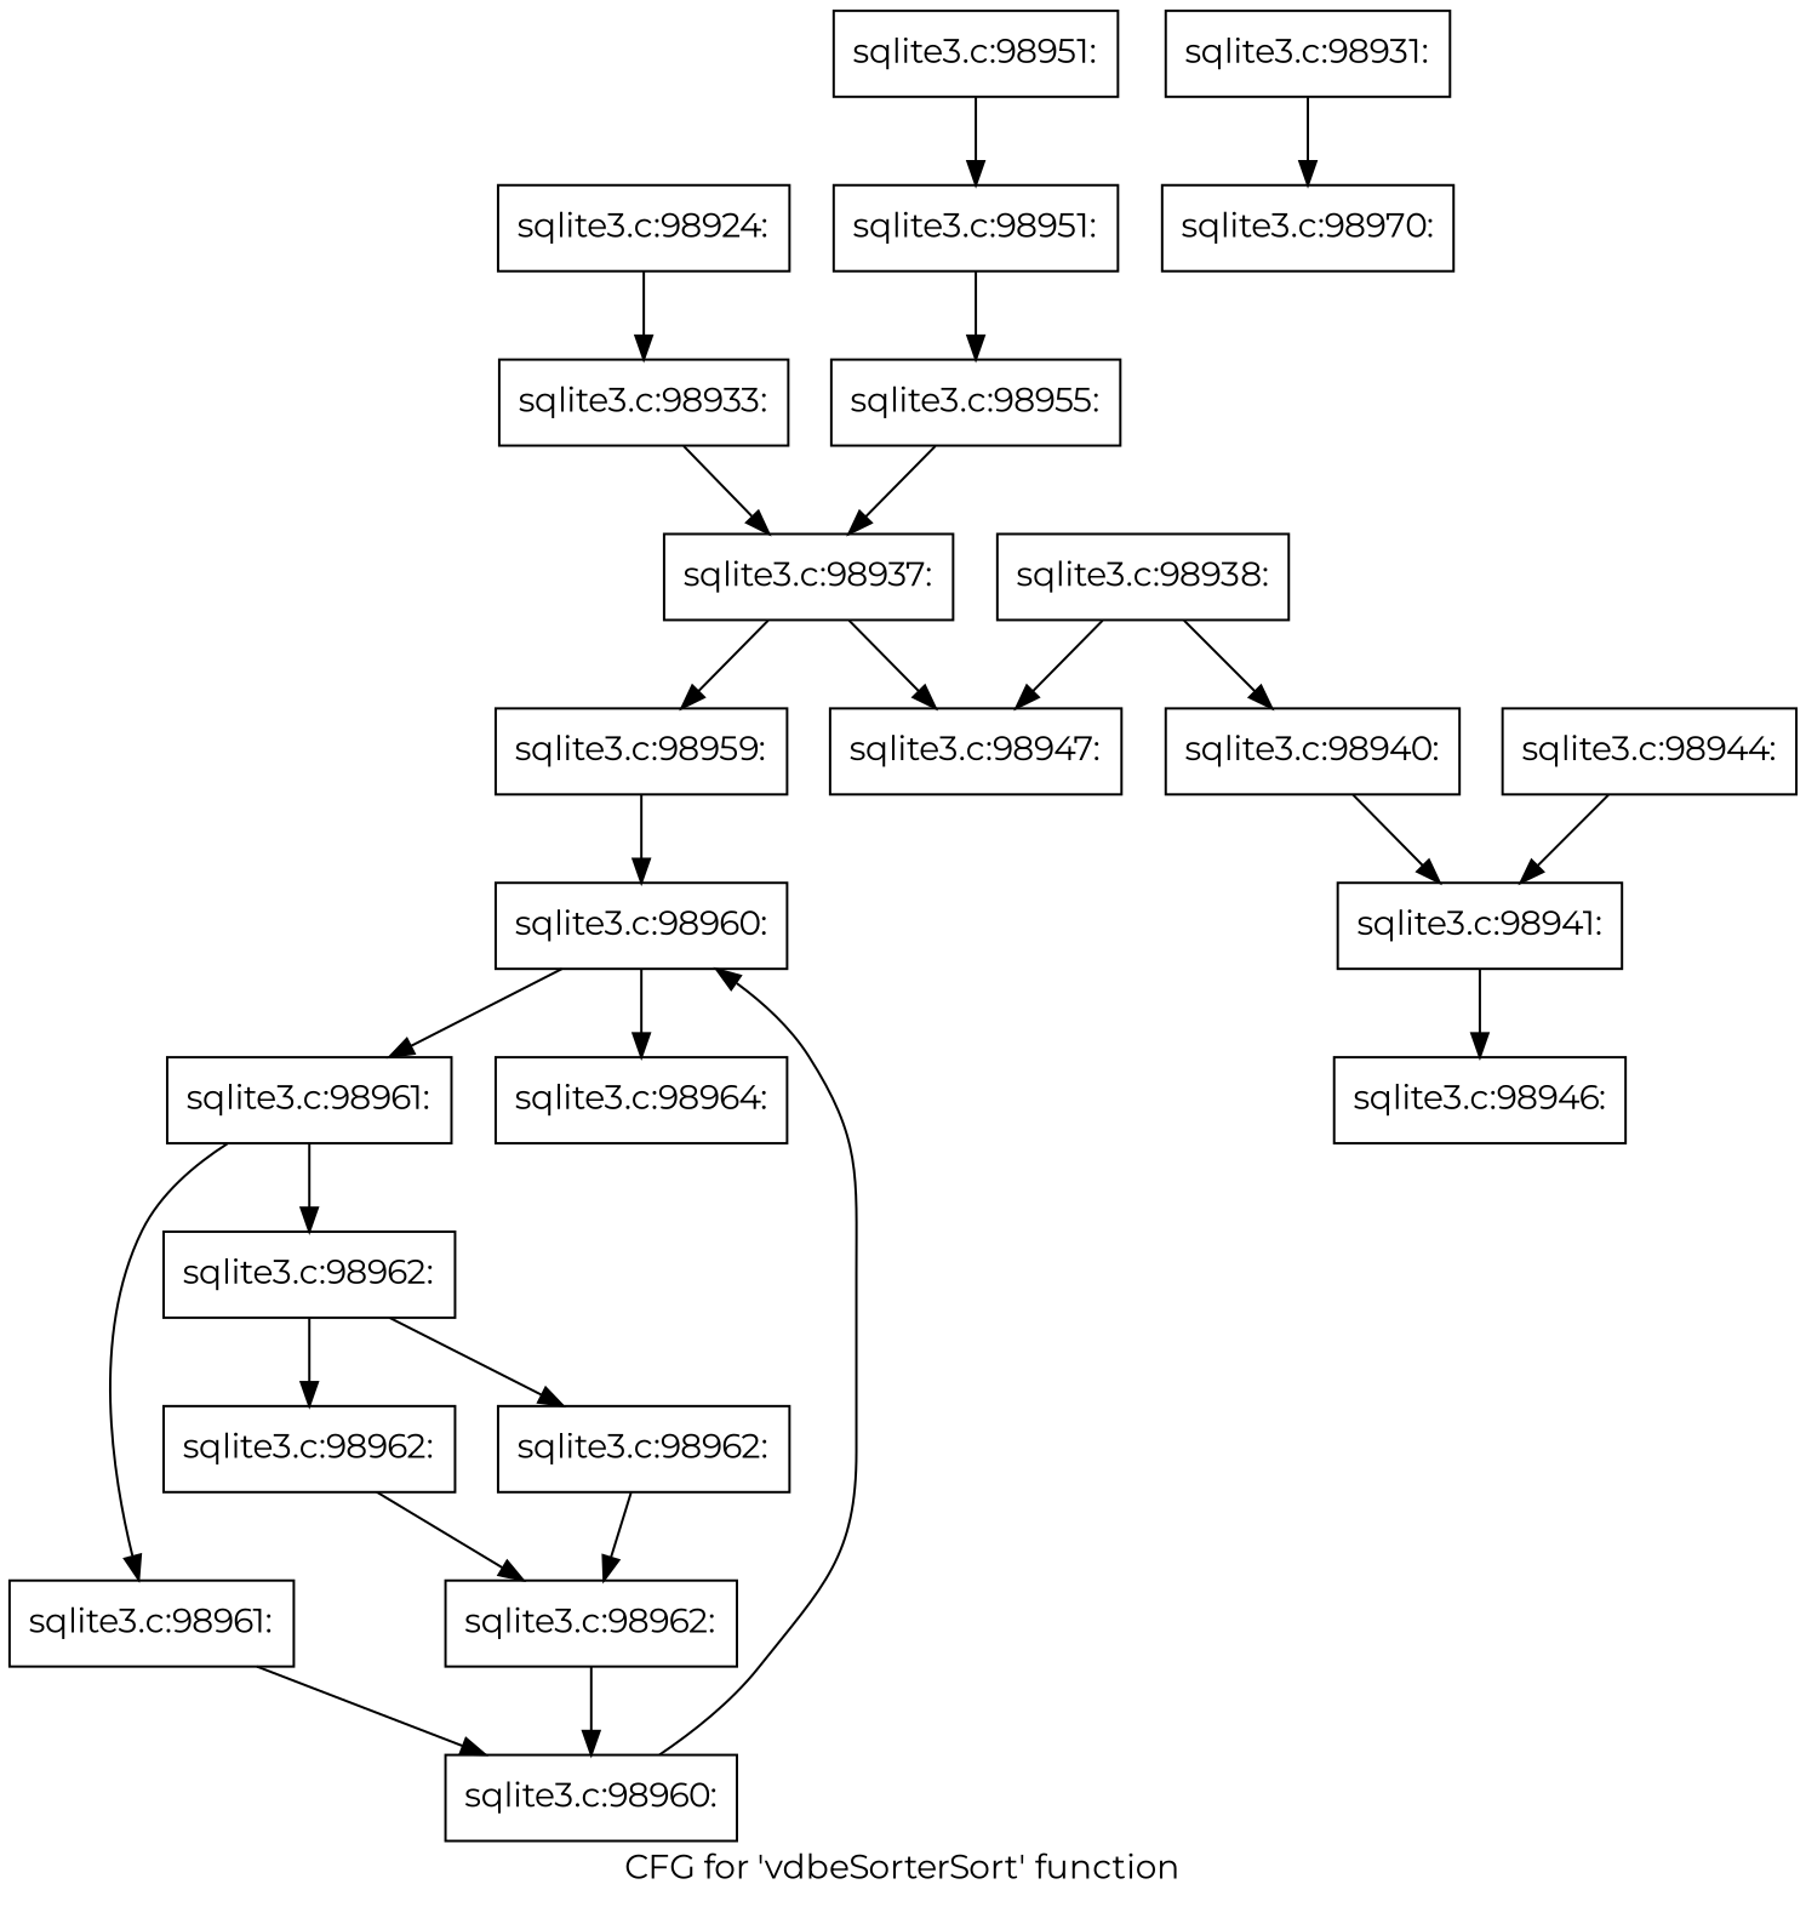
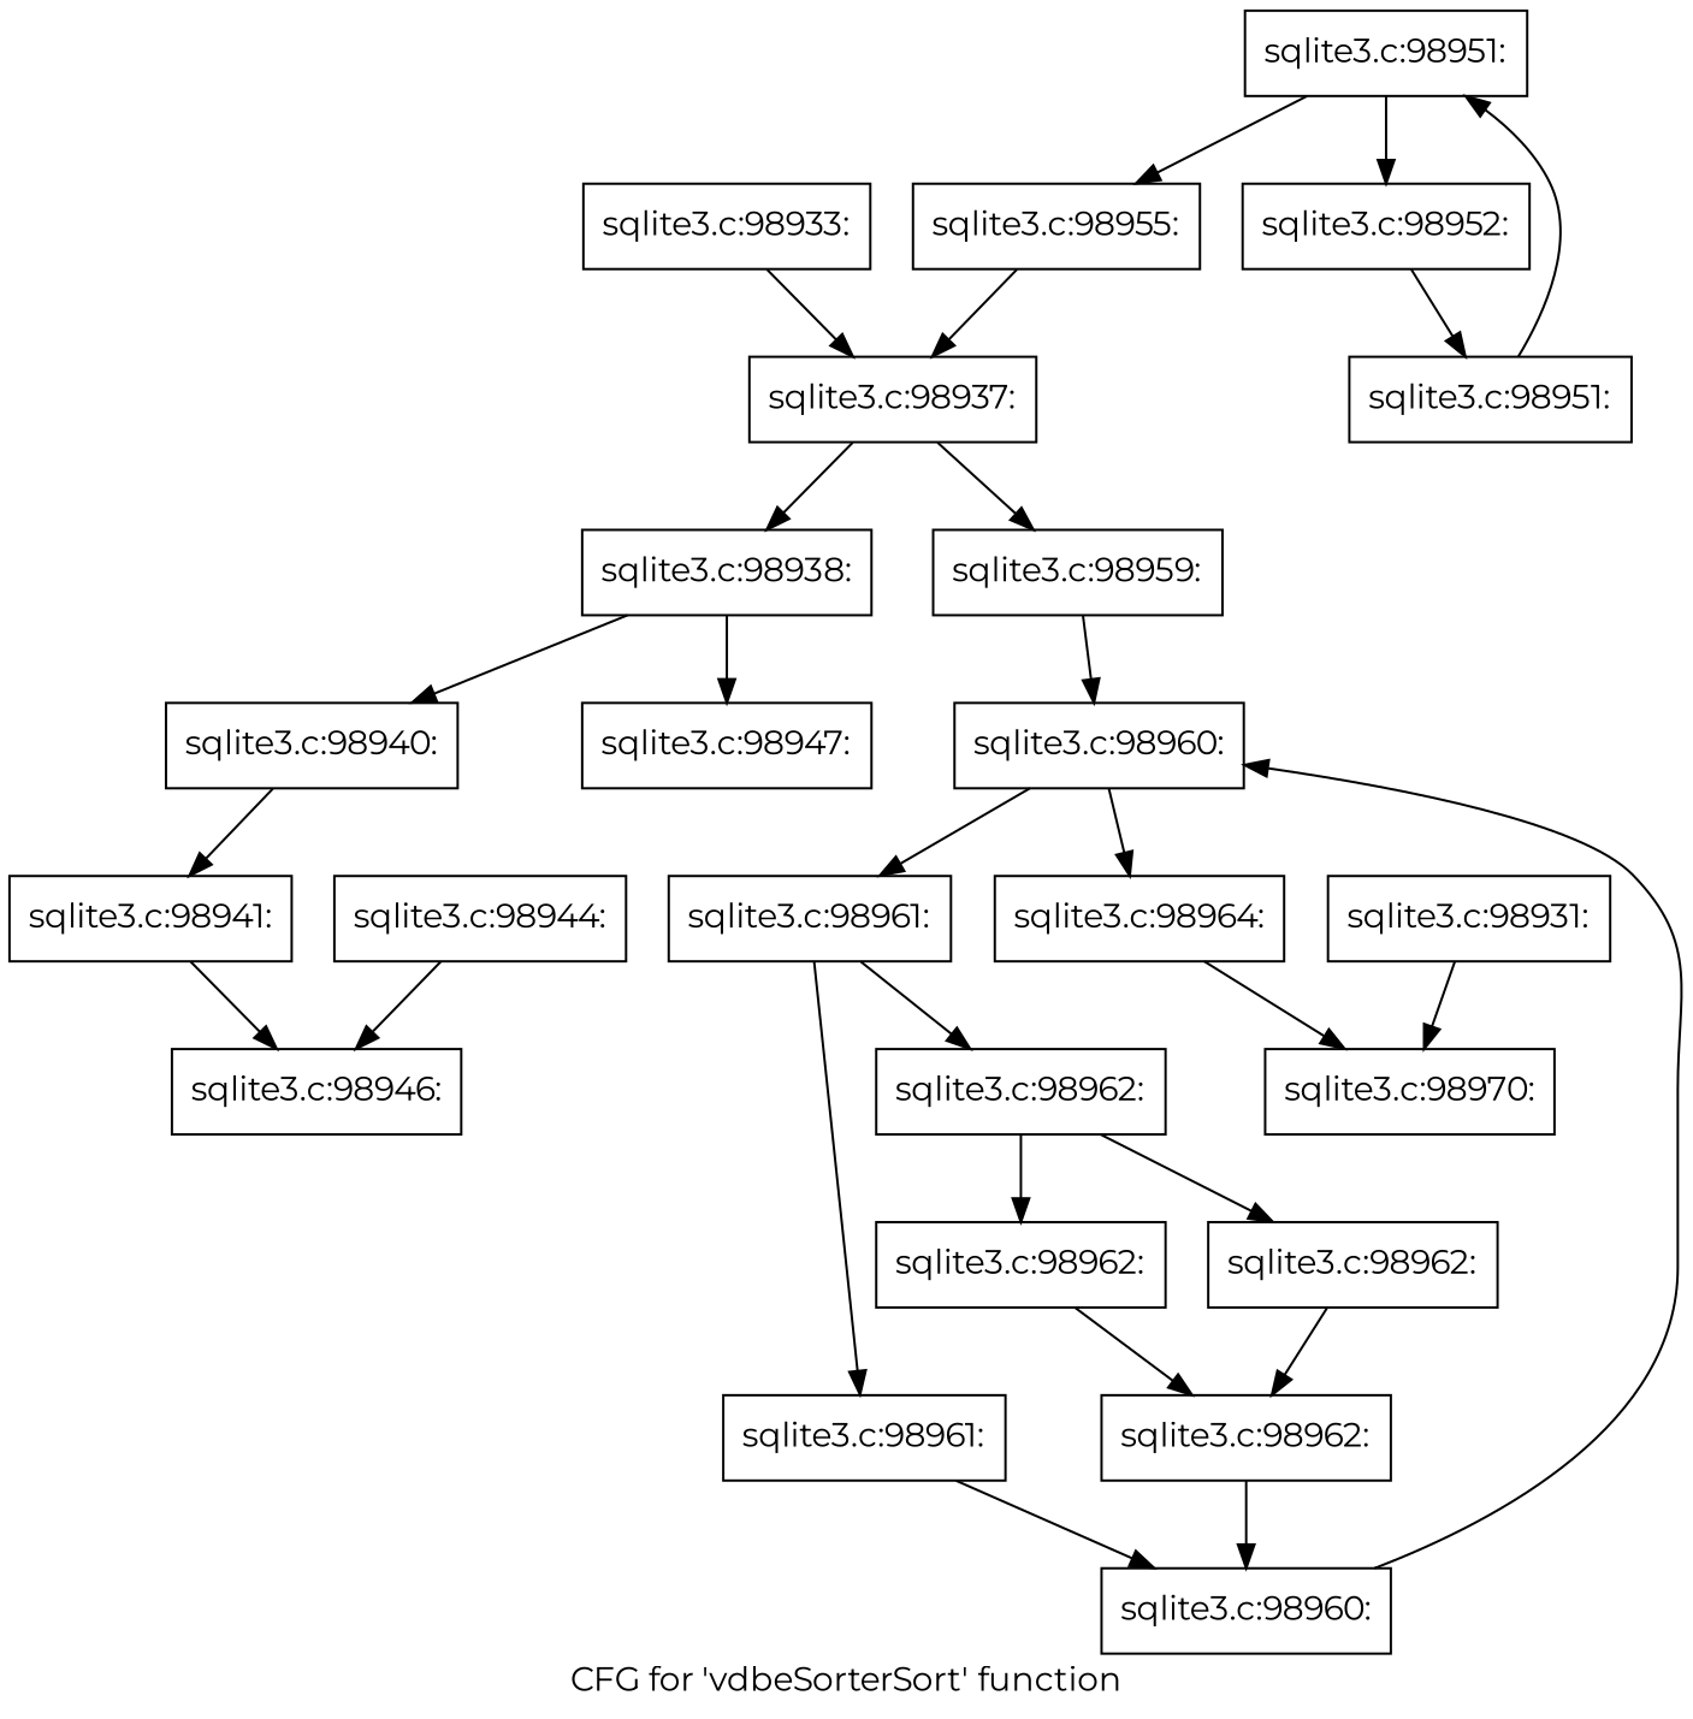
  digraph {
    fontname=Montserrat
    label="CFG for 'vdbeSorterSort' function"
    node [fontname=Montserrat shape=record]
    edge [fontname=Montserrat]
-   n1 [label="{sqlite3.c:98924:}"]
    n2 [label="{sqlite3.c:98933:}"]
    n3 [label="{sqlite3.c:98931:}"]
    n4 [label="{sqlite3.c:98970:}"]
    n5 [label="{sqlite3.c:98937:}"]
    n6 [label="{sqlite3.c:98938:}"]
    n7 [label="{sqlite3.c:98959:}"]
    n8 [label="{sqlite3.c:98940:}"]
    n9 [label="{sqlite3.c:98947:}"]
    n10 [label="{sqlite3.c:98960:}"]
    n11 [label="{sqlite3.c:98941:}"]
    n12 [label="{sqlite3.c:98961:}"]
    n13 [label="{sqlite3.c:98964:}"]
    n14 [label="{sqlite3.c:98946:}"]
    n15 [label="{sqlite3.c:98944:}"]
    n16 [label="{sqlite3.c:98951:}"]
+   n17 [label="{sqlite3.c:98952:}"]
    n18 [label="{sqlite3.c:98955:}"]
    n19 [label="{sqlite3.c:98951:}"]
    n20 [label="{sqlite3.c:98961:}"]
    n21 [label="{sqlite3.c:98962:}"]
    n22 [label="{sqlite3.c:98960:}"]
    n23 [label="{sqlite3.c:98962:}"]
    n24 [label="{sqlite3.c:98962:}"]
    n25 [label="{sqlite3.c:98962:}"]
-   n1 -> n2
    n2 -> n5
    n3 -> n4
-   n5 -> n9
+   n5 -> n6
    n5 -> n7
    n6 -> n8
    n6 -> n9
    n7 -> n10
    n8 -> n11
    n10 -> n12
    n10 -> n13
    n11 -> n14
    n12 -> n20
    n12 -> n21
-   n15 -> n11
+   n13 -> n4
+   n15 -> n14
+   n16 -> n17
    n16 -> n18
+   n17 -> n19
    n18 -> n5
    n19 -> n16
    n20 -> n22
    n21 -> n23
    n21 -> n24
    n22 -> n10
    n23 -> n25
    n24 -> n25
    n25 -> n22
  }
